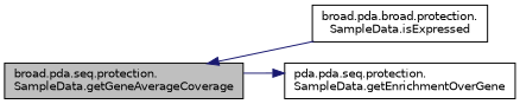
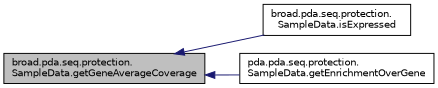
  digraph {
    rankdir=LR
    node [color=black fillcolor=white fontname=Helvetica fontsize=10 shape=record style=filled]
    edge [color=midnightblue dir=back fontname=Helvetica fontsize=10 labelfontname=Helvetica labelfontsize=10 style=solid]
    n1 [fillcolor=grey75 fontcolor=black height=0.2 label="broad.pda.seq.protection.\lSampleData.getGeneAverageCoverage" width=0.4]
-   n2 [height=0.2 label="broad.pda.broad.protection.\lSampleData.isExpressed" width=0.4]
+   n2 [height=0.2 label="broad.pda.seq.protection.\lSampleData.isExpressed" width=0.4]
    n3 [height=0.2 label="pda.pda.seq.protection.\lSampleData.getEnrichmentOverGene" width=0.4]
    n1 -> n2
-   n3 -> n1
+   n1 -> n3
  }
